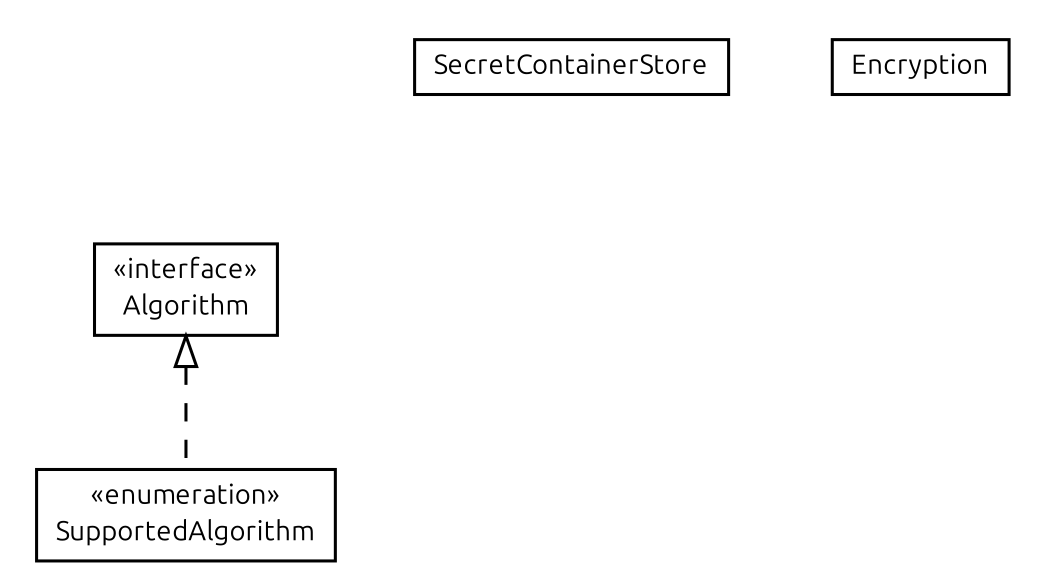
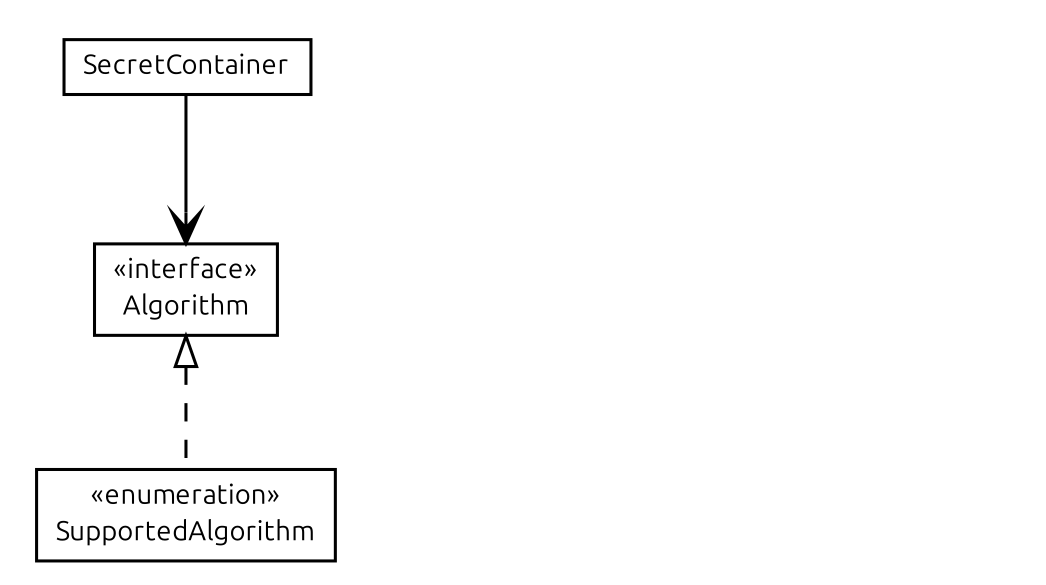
  digraph {
    nodesep=0.25
    ranksep=0.5
    fontname=Ubuntu
    node [fontcolor=black fontname=Ubuntu fontsize=9.0 shape=plaintext]
    edge [fontname=Ubuntu headport=p labelfontname=arial labelfontsize=10 tailport=p]
    n1 [label=<<table title="net.brabenetz.lib.security.properties.core.SupportedAlgorithm" border="0" cellborder="1" cellspacing="0" cellpadding="2" port="p" href="./SupportedAlgorithm.html"> 		<tr><td><table border="0" cellspacing="0" cellpadding="1"> <tr><td align="center" balign="center"> &#171;enumeration&#187; </td></tr> <tr><td align="center" balign="center"> SupportedAlgorithm </td></tr> 		</table></td></tr> 		</table>>]
-   n2 [label=<<table title="net.brabenetz.lib.security.properties.core.SecretContainerStore" border="0" cellborder="1" cellspacing="0" cellpadding="2" port="p" href="./SecretContainerStore.html"> 		<tr><td><table border="0" cellspacing="0" cellpadding="1"> <tr><td align="center" balign="center"> SecretContainerStore </td></tr> 		</table></td></tr> 		</table>>]
+   n3 [label=<<table title="net.brabenetz.lib.security.properties.core.SecretContainer" border="0" cellborder="1" cellspacing="0" cellpadding="2" port="p" href="./SecretContainer.html"> 		<tr><td><table border="0" cellspacing="0" cellpadding="1"> <tr><td align="center" balign="center"> SecretContainer </td></tr> 		</table></td></tr> 		</table>>]
    n4 [label=<<table title="net.brabenetz.lib.security.properties.core.Algorithm" border="0" cellborder="1" cellspacing="0" cellpadding="2" port="p" href="./Algorithm.html"> 		<tr><td><table border="0" cellspacing="0" cellpadding="1"> <tr><td align="center" balign="center"> &#171;interface&#187; </td></tr> <tr><td align="center" balign="center"> Algorithm </td></tr> 		</table></td></tr> 		</table>>]
-   n5 [label=<<table title="net.brabenetz.lib.security.properties.core.Encryption" border="0" cellborder="1" cellspacing="0" cellpadding="2" port="p" href="./Encryption.html"> 		<tr><td><table border="0" cellspacing="0" cellpadding="1"> <tr><td align="center" balign="center"> Encryption </td></tr> 		</table></td></tr> 		</table>>]
+   n3 -> n4 [arrowhead=open color=black fontcolor=black fontsize=10.0]
    n4 -> n1 [arrowtail=empty dir=back fontsize=10 style=dashed]
  }
